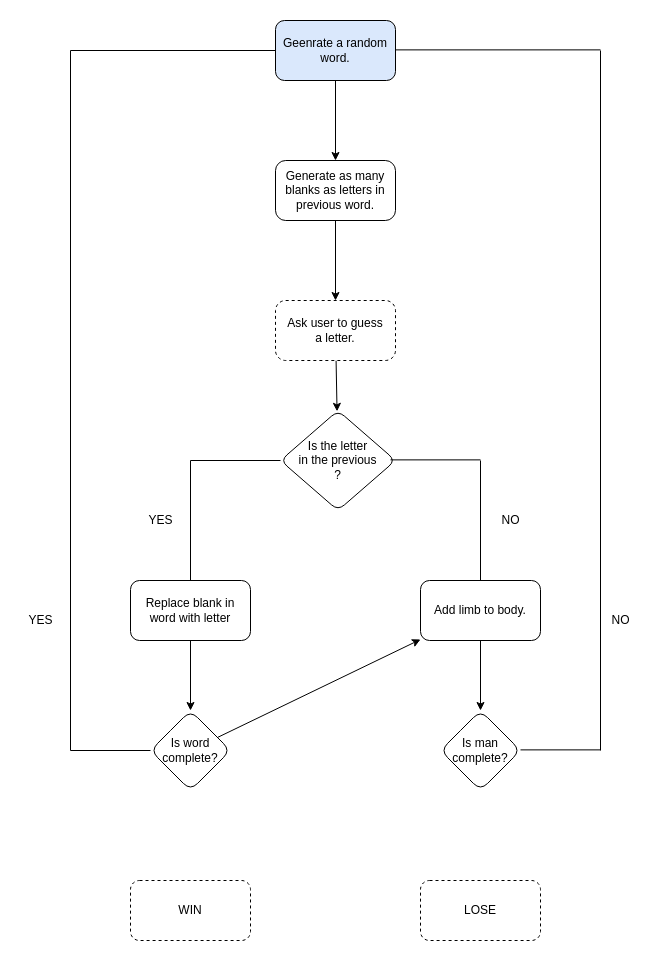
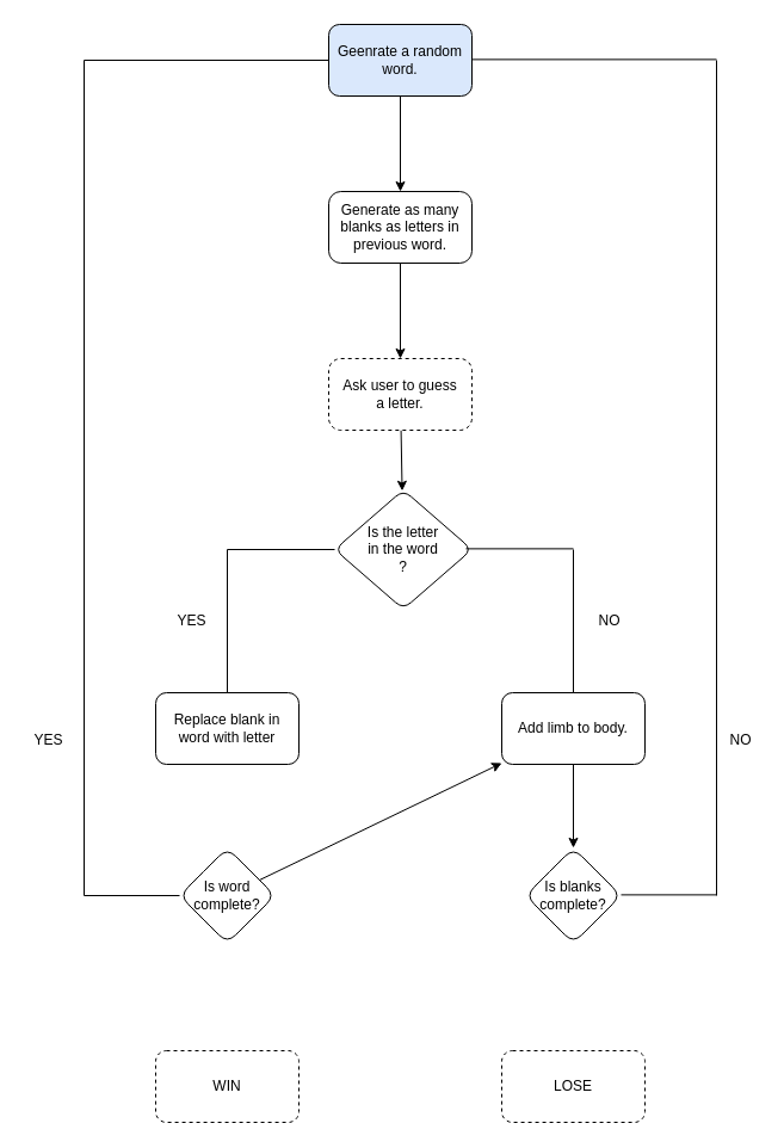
  <mxCell id="0" />
  <mxCell id="1" parent="0" />
  <mxCell id="2" value="" style="edgeStyle=none;html=1;" edge="1" parent="1" source="3" target="5"><mxGeometry relative="1" as="geometry" /></mxCell>
  <mxCell id="3" value="Geenrate a random&lt;br&gt;word." style="rounded=1;whiteSpace=wrap;html=1;fillColor=#dae8fc;" vertex="1" parent="1"><mxGeometry x="275" width="120" height="60" as="geometry" y="20" /></mxCell>
  <mxCell id="4" value="" style="edgeStyle=none;html=1;" edge="1" parent="1" source="5" target="7"><mxGeometry relative="1" as="geometry" /></mxCell>
  <mxCell id="5" value="Generate as many blanks as letters in previous word." style="whiteSpace=wrap;html=1;rounded=1;arcSize=17;" vertex="1" parent="1"><mxGeometry x="275" y="160" width="120" height="60" as="geometry" /></mxCell>
  <mxCell id="6" value="" style="edgeStyle=none;html=1;" edge="1" parent="1" source="7" target="8"><mxGeometry relative="1" as="geometry" /></mxCell>
  <mxCell id="7" value="Ask user to guess&lt;br&gt;a letter." style="whiteSpace=wrap;html=1;rounded=1;arcSize=17;dashed=1;" vertex="1" parent="1"><mxGeometry x="275" y="300" width="120" height="60" as="geometry" /></mxCell>
- <mxCell id="8" value="Is the letter&lt;br&gt;in the previous&lt;br&gt;?" style="rhombus;whiteSpace=wrap;html=1;rounded=1;arcSize=17;" vertex="1" parent="1"><mxGeometry x="280" y="410" width="115" height="100" as="geometry" /></mxCell>
+ <mxCell id="8" value="Is the letter&lt;br&gt;in the word&lt;br&gt;?" style="rhombus;whiteSpace=wrap;html=1;rounded=1;arcSize=17;" vertex="1" parent="1"><mxGeometry x="280" y="410" width="115" height="100" as="geometry" /></mxCell>
  <mxCell id="9" value="" style="endArrow=none;html=1;entryX=0;entryY=0.5;entryDx=0;entryDy=0;" edge="1" parent="1" target="8"><mxGeometry width="50" height="50" relative="1" as="geometry"><mxPoint x="190" y="460" as="sourcePoint" /><mxPoint x="220" y="440" as="targetPoint" /></mxGeometry></mxCell>
  <mxCell id="10" value="" style="endArrow=none;html=1;entryX=0;entryY=0.5;entryDx=0;entryDy=0;" edge="1" parent="1"><mxGeometry width="50" height="50" relative="1" as="geometry"><mxPoint x="390" y="459.38" as="sourcePoint" /><mxPoint x="480" y="459.38" as="targetPoint" /></mxGeometry></mxCell>
  <mxCell id="11" value="" style="endArrow=none;html=1;" edge="1" parent="1"><mxGeometry width="50" height="50" relative="1" as="geometry"><mxPoint x="190" y="580" as="sourcePoint" /><mxPoint x="190" y="460" as="targetPoint" /></mxGeometry></mxCell>
  <mxCell id="12" value="" style="endArrow=none;html=1;" edge="1" parent="1"><mxGeometry width="50" height="50" relative="1" as="geometry"><mxPoint x="480" y="580" as="sourcePoint" /><mxPoint x="480" y="460" as="targetPoint" /></mxGeometry></mxCell>
  <mxCell id="13" value="YES" style="text;html=1;align=center;verticalAlign=middle;resizable=0;points=[];autosize=1;strokeColor=none;" vertex="1" parent="1"><mxGeometry x="140" y="510" width="40" height="20" as="geometry" /></mxCell>
  <mxCell id="14" value="NO" style="text;html=1;align=center;verticalAlign=middle;resizable=0;points=[];autosize=1;strokeColor=none;" vertex="1" parent="1"><mxGeometry x="495" y="510" width="30" height="20" as="geometry" /></mxCell>
- <mxCell id="15" value="" style="edgeStyle=none;html=1;" edge="1" parent="1" source="16" target="20"><mxGeometry relative="1" as="geometry" /></mxCell>
  <mxCell id="16" value="Replace blank in word with letter" style="rounded=1;whiteSpace=wrap;html=1;" vertex="1" parent="1"><mxGeometry x="130" y="580" width="120" height="60" as="geometry" /></mxCell>
  <mxCell id="17" value="" style="edgeStyle=none;html=1;" edge="1" parent="1" source="18" target="21"><mxGeometry relative="1" as="geometry" /></mxCell>
  <mxCell id="18" value="Add limb to body." style="rounded=1;whiteSpace=wrap;html=1;" vertex="1" parent="1"><mxGeometry x="420" y="580" width="120" height="60" as="geometry" /></mxCell>
  <mxCell id="19" value="" style="edgeStyle=none;html=1;" edge="1" parent="1" source="20" target="18"><mxGeometry relative="1" as="geometry" /></mxCell>
  <mxCell id="20" value="Is word&lt;br&gt;complete?" style="rhombus;whiteSpace=wrap;html=1;rounded=1;" vertex="1" parent="1"><mxGeometry x="150" y="710" width="80" height="80" as="geometry" /></mxCell>
- <mxCell id="21" value="Is man&lt;br&gt;complete?" style="rhombus;whiteSpace=wrap;html=1;rounded=1;" vertex="1" parent="1"><mxGeometry x="440" y="710" width="80" height="80" as="geometry" /></mxCell>
+ <mxCell id="21" value="Is blanks&lt;br&gt;complete?" style="rhombus;whiteSpace=wrap;html=1;rounded=1;" vertex="1" parent="1"><mxGeometry x="440" y="710" width="80" height="80" as="geometry" /></mxCell>
  <mxCell id="22" value="" style="endArrow=none;html=1;entryX=0;entryY=0.5;entryDx=0;entryDy=0;" edge="1" parent="1" target="20"><mxGeometry width="50" height="50" relative="1" as="geometry"><mxPoint x="70" y="750" as="sourcePoint" /><mxPoint x="110" y="740" as="targetPoint" /></mxGeometry></mxCell>
  <mxCell id="23" value="" style="endArrow=none;html=1;" edge="1" parent="1"><mxGeometry width="50" height="50" relative="1" as="geometry"><mxPoint x="70" y="750" as="sourcePoint" /><mxPoint x="70" y="50" as="targetPoint" /></mxGeometry></mxCell>
  <mxCell id="24" value="" style="endArrow=none;html=1;entryX=0;entryY=0.5;entryDx=0;entryDy=0;" edge="1" parent="1" target="3"><mxGeometry width="50" height="50" relative="1" as="geometry"><mxPoint x="70" y="50" as="sourcePoint" /><mxPoint x="200" y="30" as="targetPoint" /></mxGeometry></mxCell>
  <mxCell id="25" value="" style="endArrow=none;html=1;entryX=0;entryY=0.5;entryDx=0;entryDy=0;" edge="1" parent="1"><mxGeometry width="50" height="50" relative="1" as="geometry"><mxPoint x="520" y="749.38" as="sourcePoint" /><mxPoint x="600" y="749.38" as="targetPoint" /></mxGeometry></mxCell>
  <mxCell id="26" value="" style="endArrow=none;html=1;" edge="1" parent="1"><mxGeometry width="50" height="50" relative="1" as="geometry"><mxPoint x="600" y="750" as="sourcePoint" /><mxPoint x="600" y="50" as="targetPoint" /></mxGeometry></mxCell>
  <mxCell id="27" value="" style="endArrow=none;html=1;entryX=0;entryY=0.5;entryDx=0;entryDy=0;" edge="1" parent="1"><mxGeometry width="50" height="50" relative="1" as="geometry"><mxPoint x="395" y="49.38" as="sourcePoint" /><mxPoint x="600" y="49.38" as="targetPoint" /></mxGeometry></mxCell>
  <mxCell id="28" value="NO" style="text;html=1;align=center;verticalAlign=middle;resizable=0;points=[];autosize=1;strokeColor=none;" vertex="1" parent="1"><mxGeometry x="605" y="610" width="30" height="20" as="geometry" /></mxCell>
  <mxCell id="29" value="YES" style="text;html=1;align=center;verticalAlign=middle;resizable=0;points=[];autosize=1;strokeColor=none;" vertex="1" parent="1"><mxGeometry x="20" y="610" width="40" height="20" as="geometry" /></mxCell>
  <mxCell id="30" value="WIN" style="whiteSpace=wrap;html=1;rounded=1;dashed=1;" vertex="1" parent="1"><mxGeometry x="130" y="880" width="120" height="60" as="geometry" /></mxCell>
  <mxCell id="31" value="LOSE" style="whiteSpace=wrap;html=1;rounded=1;dashed=1;" vertex="1" parent="1"><mxGeometry x="420" y="880" width="120" height="60" as="geometry" /></mxCell>
